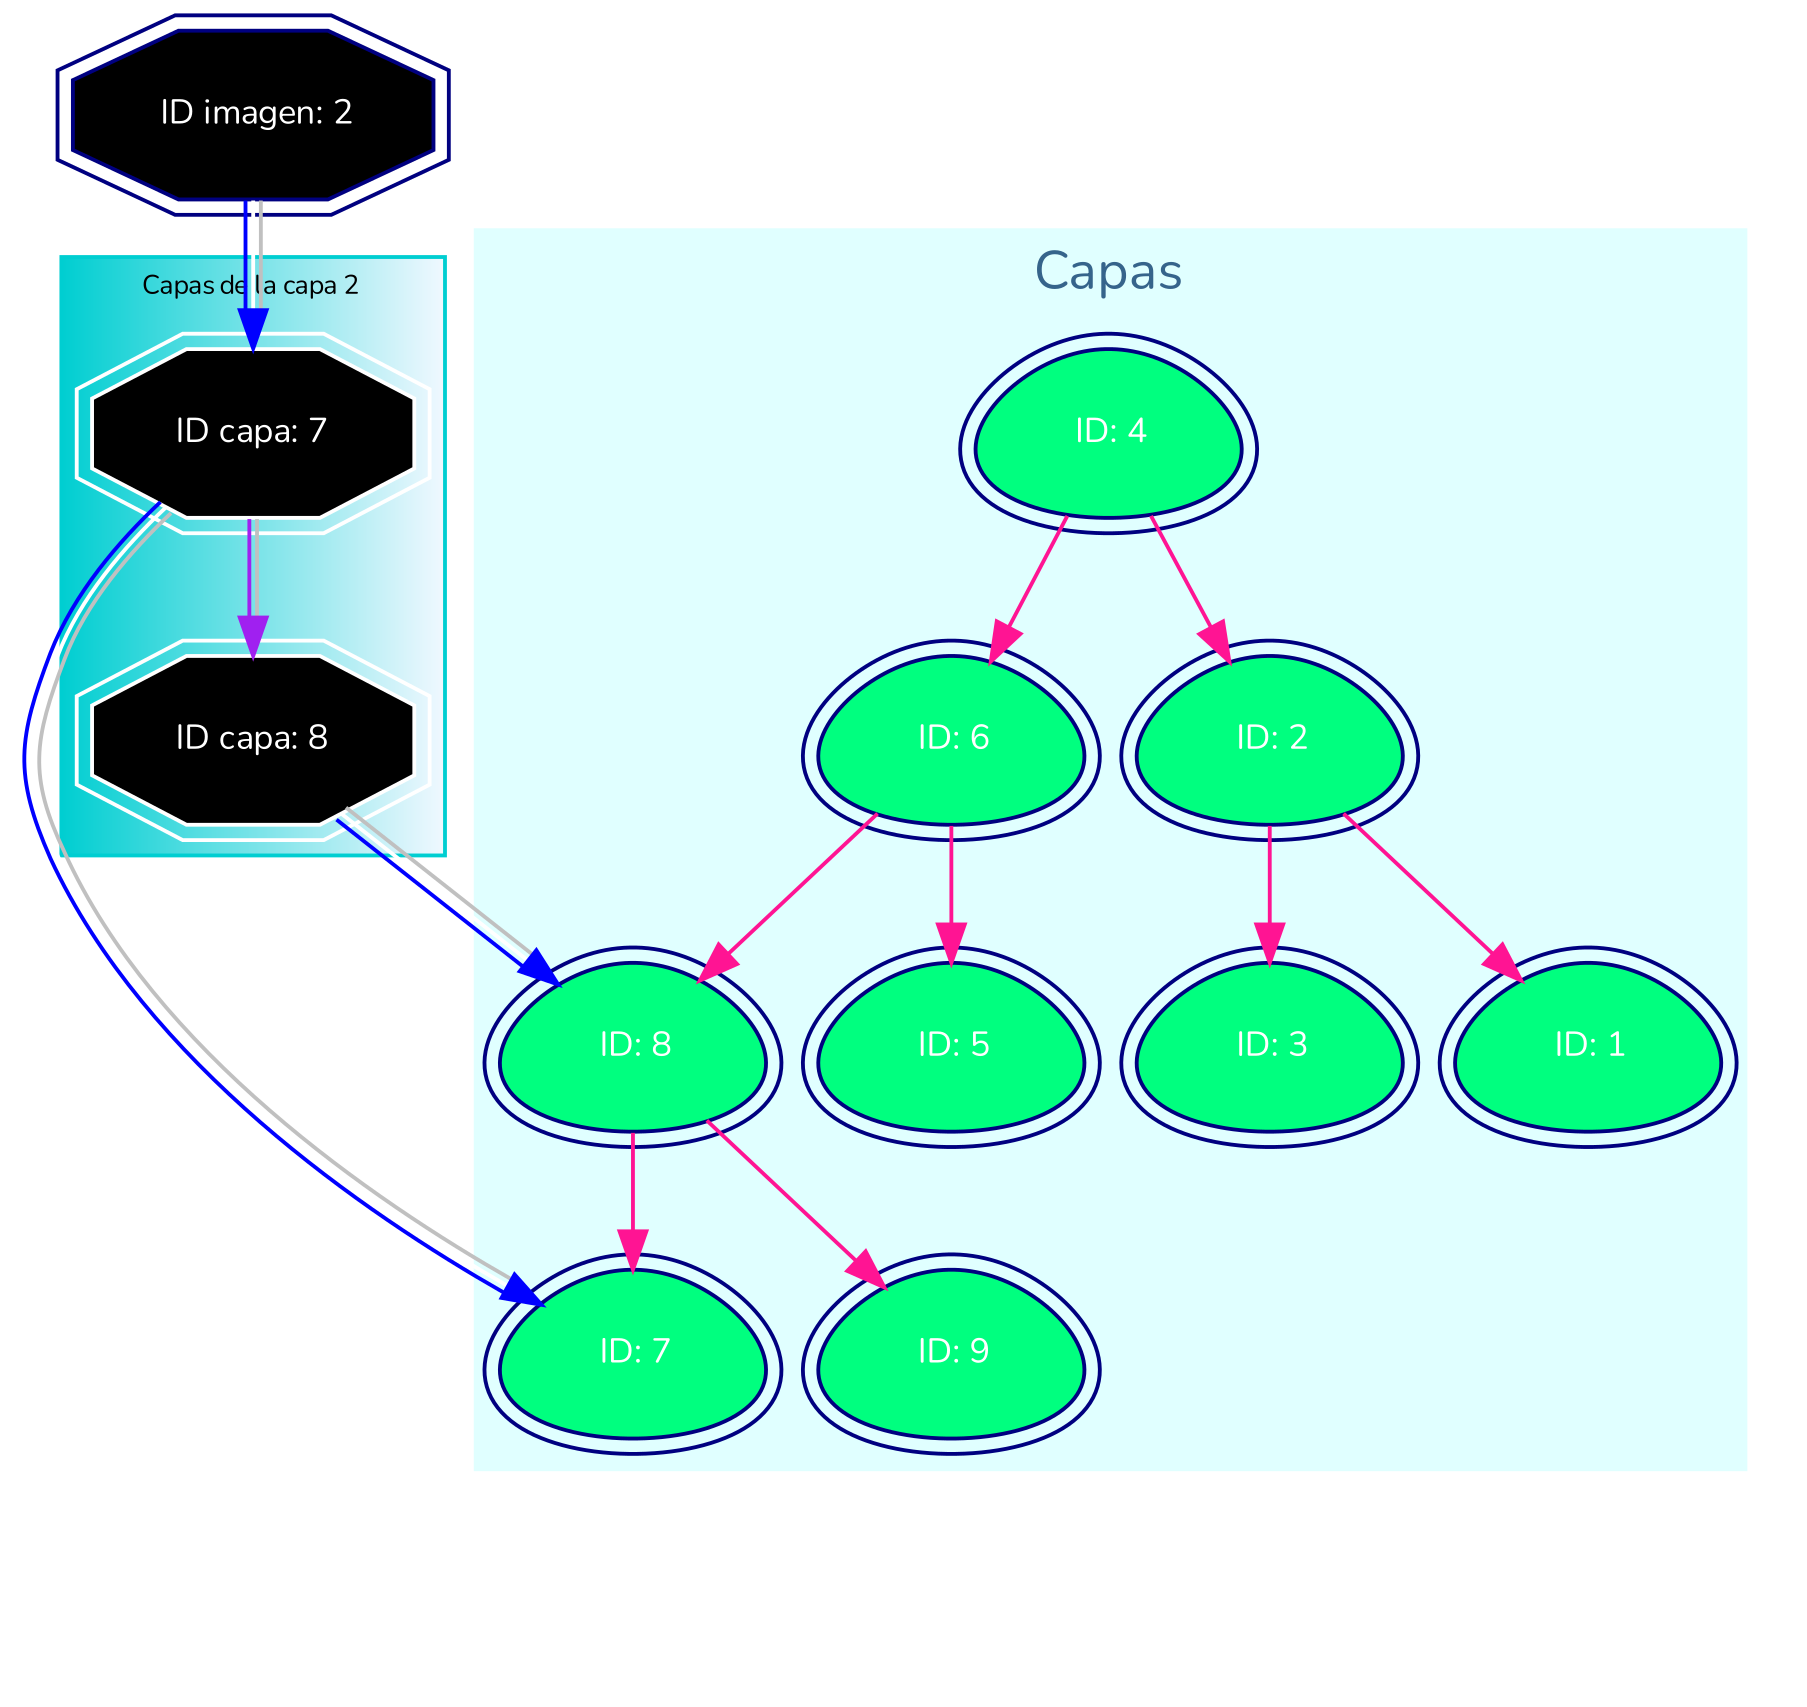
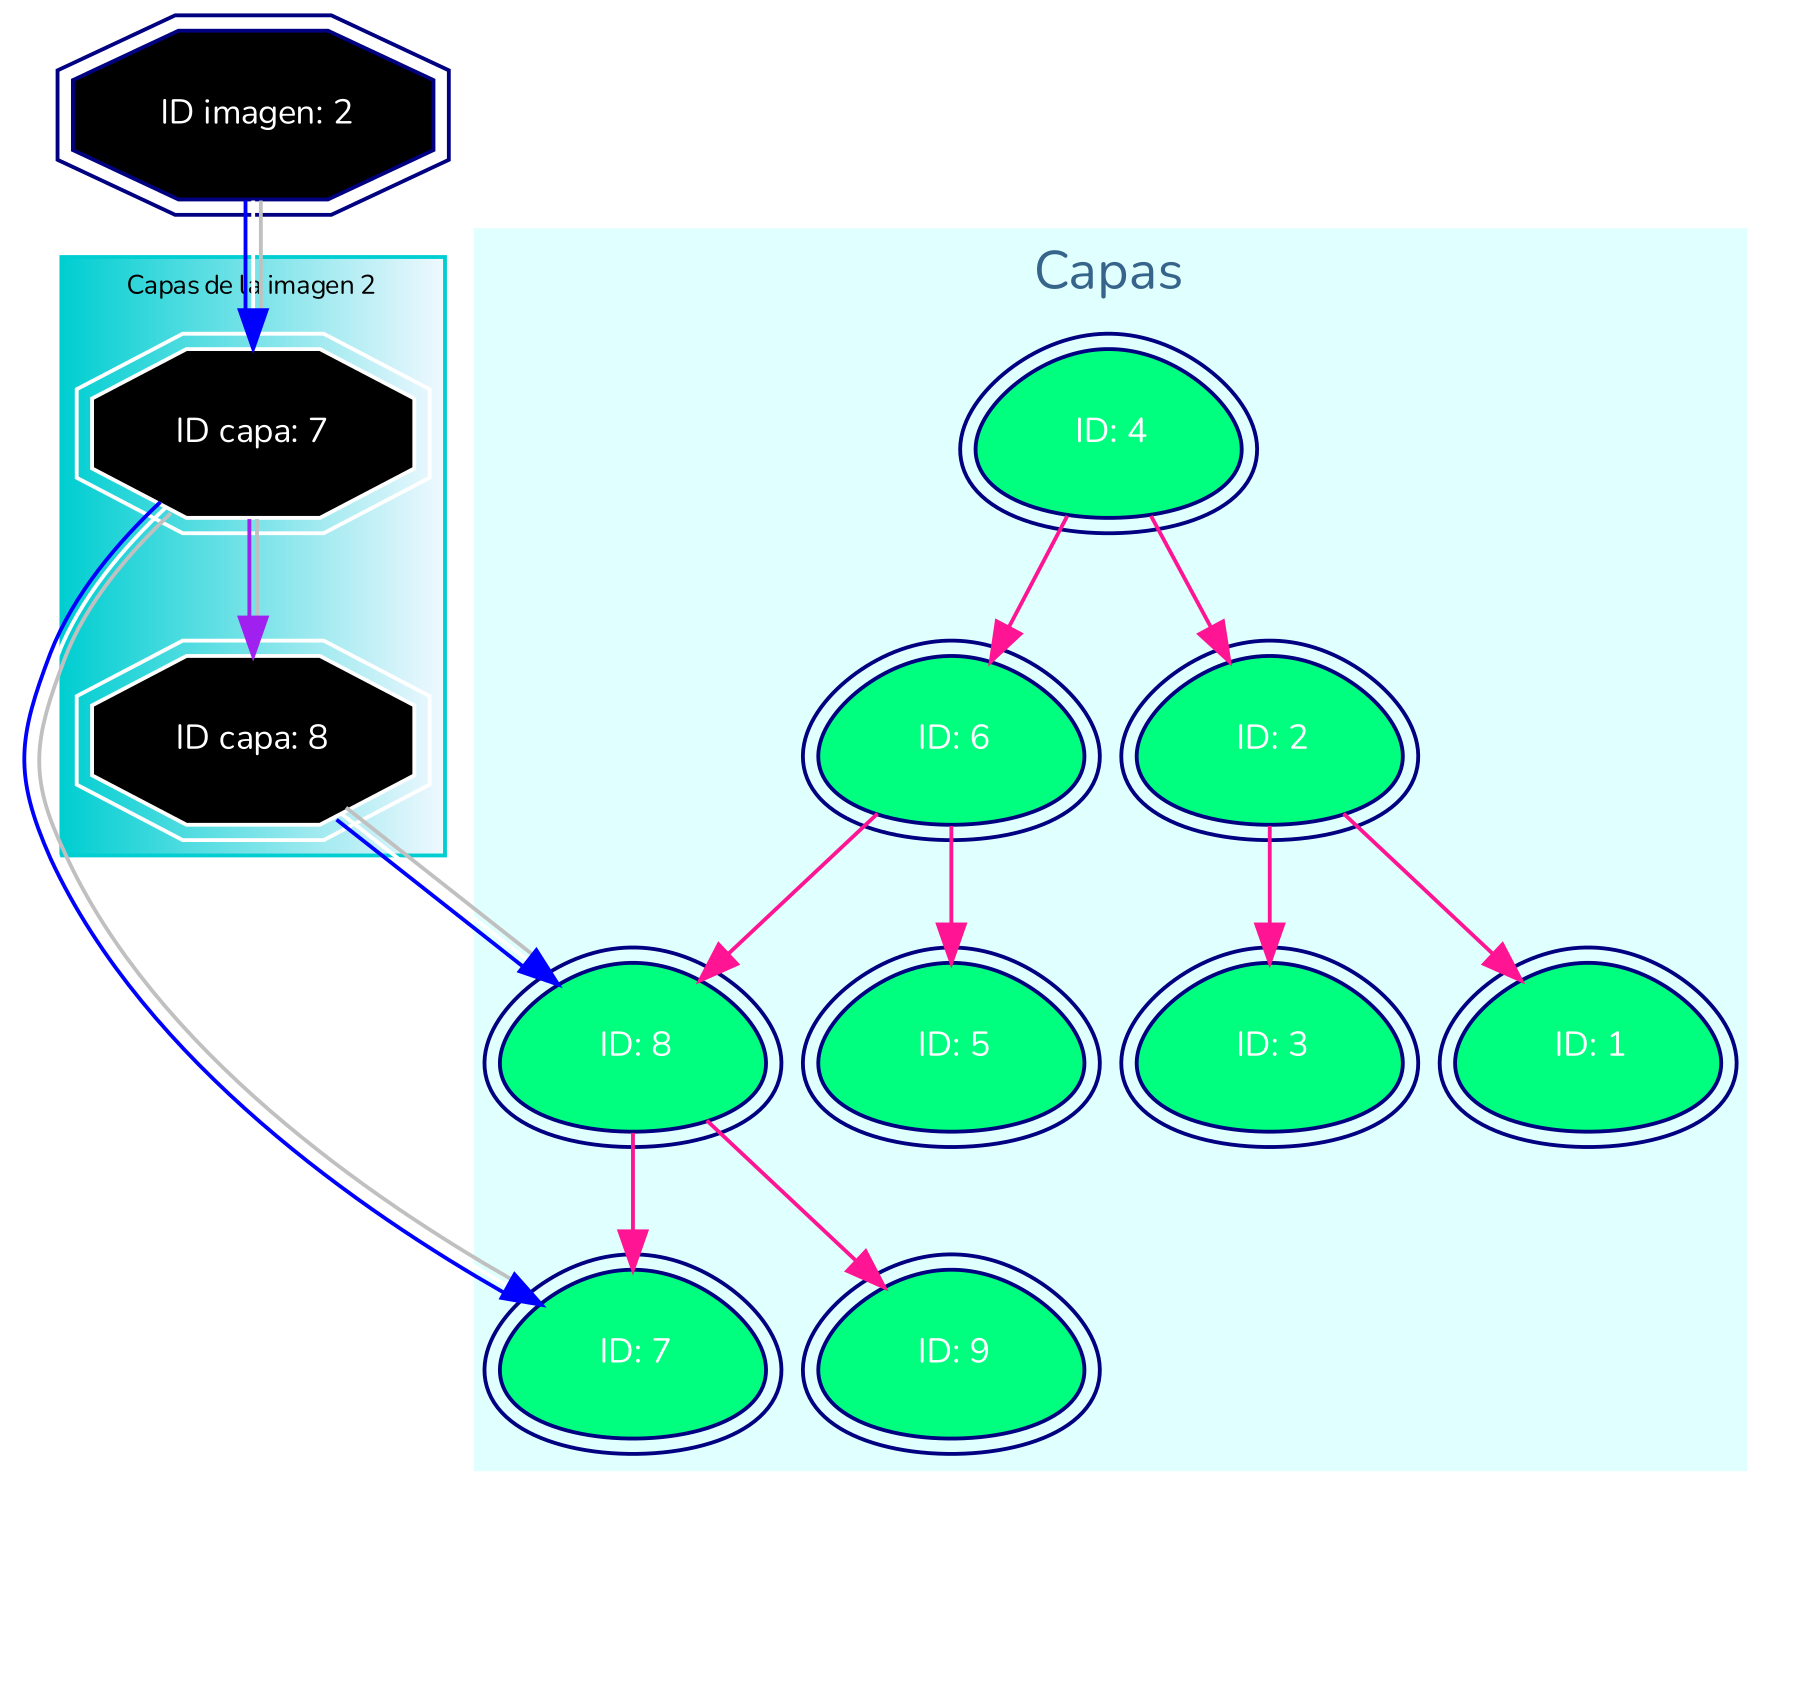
  digraph {
    color="indigo:hotpink2"
    fontcolor=white
    fontname=Nunito
    label="Imagen 2"
    style=filled
    node [color=navyblue fillcolor=springgreen1 fontcolor=white peripheries=2 shape=egg style=filled fontname=Nunito]
    edge [color=deeppink fontname=Nunito]
    n1 [label=<<FONT POINT-SIZE = "9"> ID: 1</FONT>>]
    n2 [label=<<FONT POINT-SIZE = "9"> ID: 2</FONT>>]
    n3 [label=<<FONT POINT-SIZE = "9"> ID: 3</FONT>>]
    n4 [label=<<FONT POINT-SIZE = "9"> ID: 4</FONT>>]
    n5 [label=<<FONT POINT-SIZE = "9"> ID: 6</FONT>>]
    n6 [label=<<FONT POINT-SIZE = "9"> ID: 5</FONT>>]
    n7 [label=<<FONT POINT-SIZE = "9"> ID: 8</FONT>>]
    n8 [label=<<FONT POINT-SIZE = "9"> ID: 7</FONT>>]
    n9 [label=<<FONT POINT-SIZE = "9"> ID: 9</FONT>>]
    n10 [color=white fillcolor=black label=<<FONT POINT-SIZE = "9"> ID capa: 7 </FONT>> shape=tripleoctagon]
    n11 [color=white fillcolor=black label=<<FONT POINT-SIZE = "9"> ID capa: 8 </FONT>> shape=tripleoctagon]
    n12 [fillcolor=black label=<<FONT POINT-SIZE = "9"> ID imagen: 2</FONT>> shape=tripleoctagon]
    subgraph cluster_1 {
      color=lightcyan
      fontcolor=steelblue4
      label=Capas
      n1
      n2
      n3
      n4
      n5
      n6
      n7
      n8
      n9
    }
    subgraph cluster_2 {
      color="darkturquoise:aliceblue"
      fontcolor=black
      fontsize=7
-     label="Capas de la capa 2"
+     label="Capas de la imagen 2"
      n10
      n11
    }
    n2 -> n1
    n2 -> n3
    n4 -> n2
    n4 -> n5
    n5 -> n6
    n5 -> n7
    n7 -> n8
    n7 -> n9
    n10 -> n8 [color="blue:white:grey"]
    n10 -> n11 [color="purple:grey"]
    n11 -> n7 [color="blue:white:grey"]
    n12 -> n10 [color="blue:white:grey"]
  }
